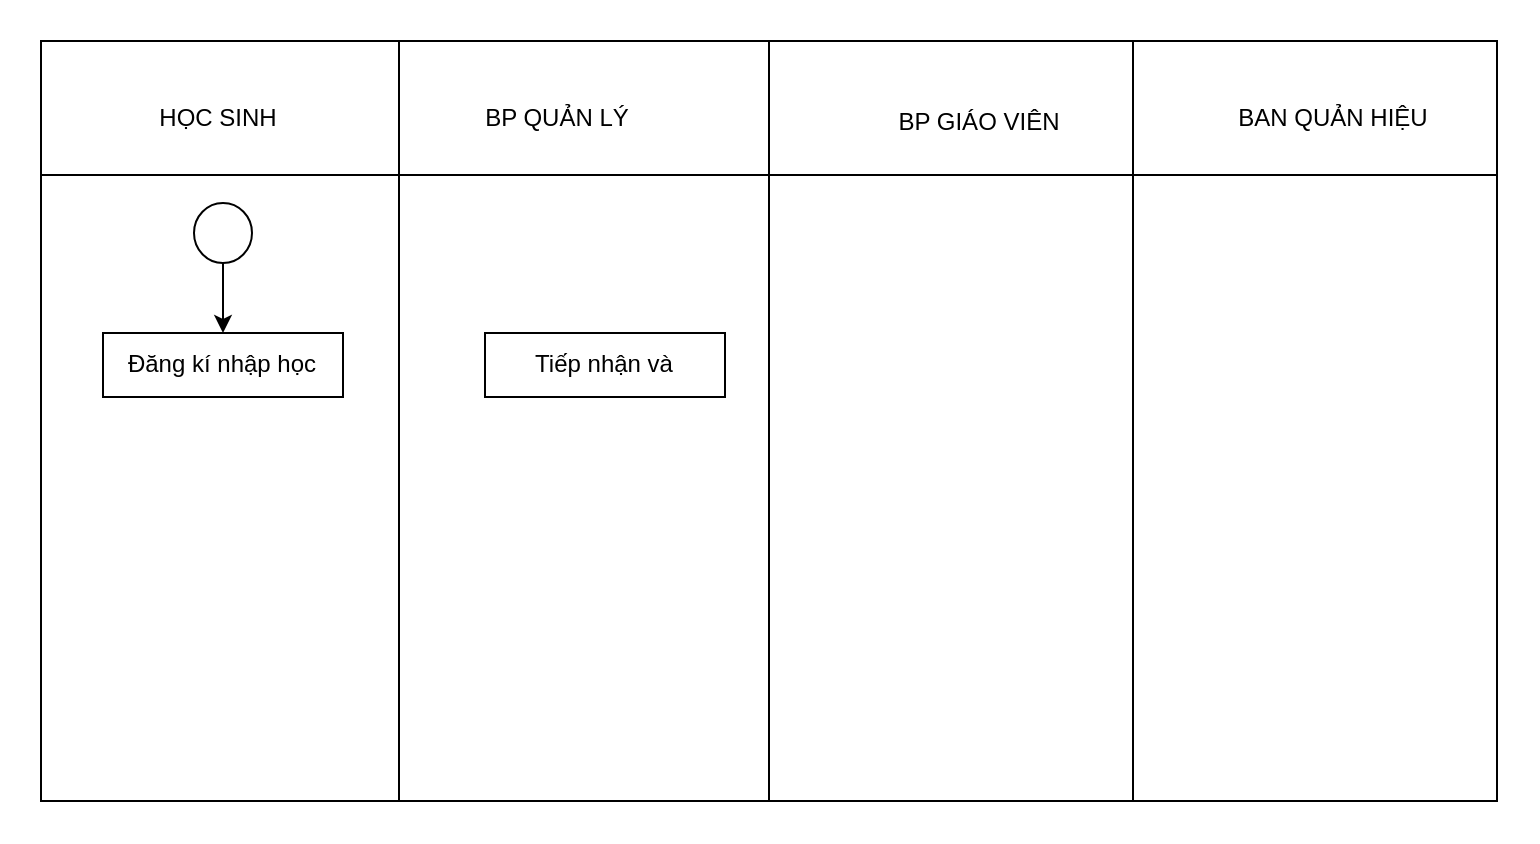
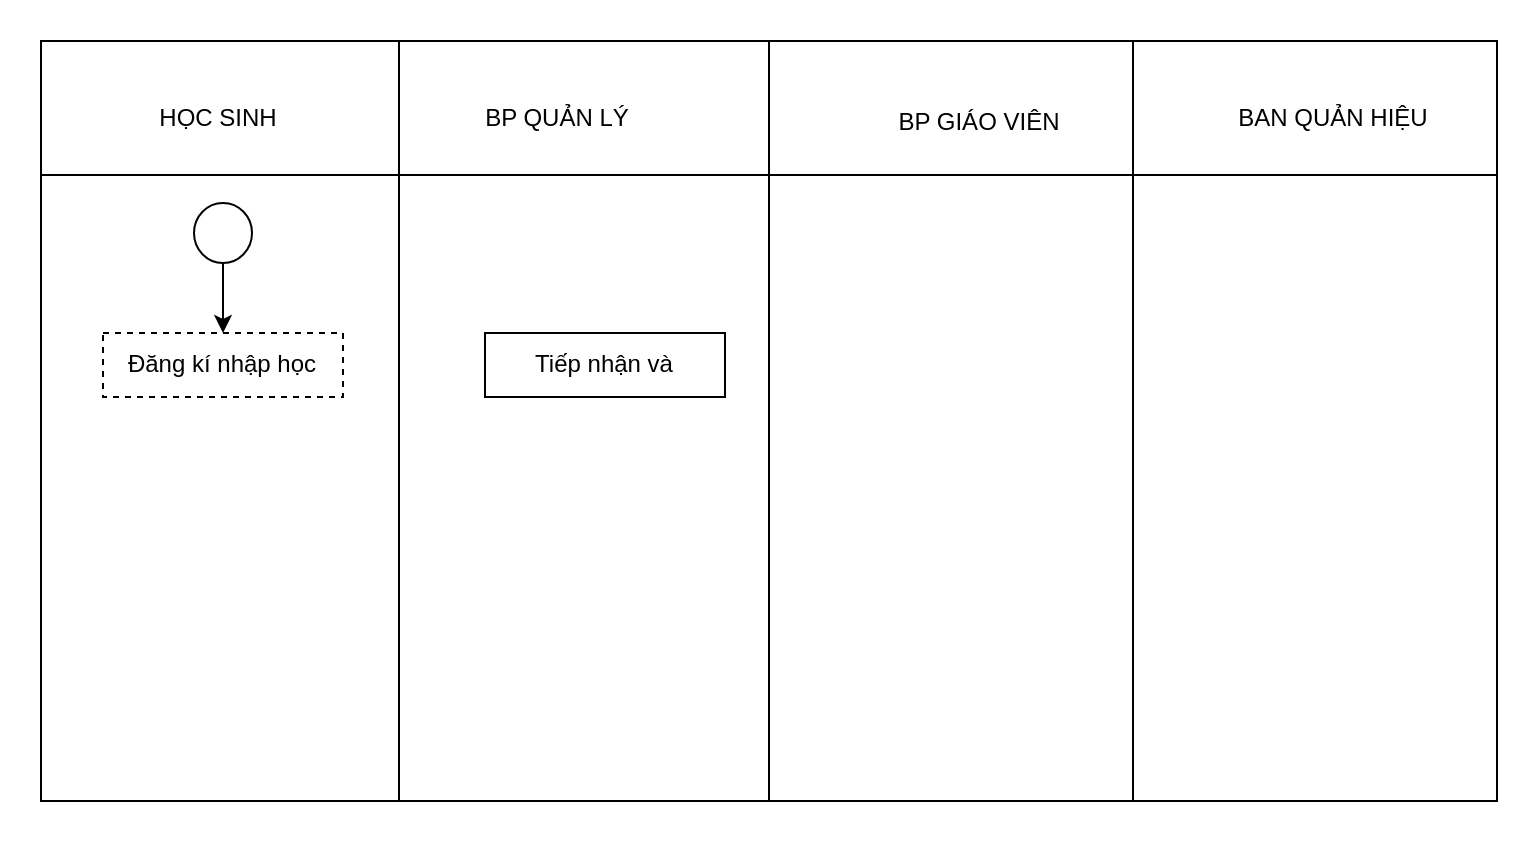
  <mxCell id="0" />
  <mxCell id="1" parent="0" />
  <mxCell id="2" value="" style="shape=internalStorage;whiteSpace=wrap;html=1;backgroundOutline=1;dx=179;dy=67;" vertex="1" parent="1"><mxGeometry x="20" y="20" width="728" height="380" as="geometry" /></mxCell>
  <mxCell id="3" value="HỌC SINH" style="text;html=1;strokeColor=none;fillColor=none;align=center;verticalAlign=middle;whiteSpace=wrap;rounded=0;" vertex="1" parent="1"><mxGeometry x="71" y="49" width="76" height="20" as="geometry" /></mxCell>
  <mxCell id="4" value="BP QUẢN LÝ" style="text;html=1;align=center;verticalAlign=middle;resizable=0;points=[];autosize=1;" vertex="1" parent="1"><mxGeometry x="237" y="50" width="81" height="18" as="geometry" /></mxCell>
  <mxCell id="5" value="" style="endArrow=none;html=1;entryX=0.5;entryY=0;entryDx=0;entryDy=0;exitX=0.5;exitY=1;exitDx=0;exitDy=0;" edge="1" parent="1" source="2" target="2"><mxGeometry width="50" height="50" relative="1" as="geometry"><mxPoint x="220" y="385" as="sourcePoint" /><mxPoint x="270" y="335" as="targetPoint" /></mxGeometry></mxCell>
  <mxCell id="6" value="" style="endArrow=none;html=1;exitX=0.75;exitY=0;exitDx=0;exitDy=0;entryX=0.75;entryY=1;entryDx=0;entryDy=0;" edge="1" parent="1" source="2" target="2"><mxGeometry width="50" height="50" relative="1" as="geometry"><mxPoint x="220" y="385" as="sourcePoint" /><mxPoint x="270" y="335" as="targetPoint" /></mxGeometry></mxCell>
  <mxCell id="7" value="BP GIÁO VIÊN" style="text;html=1;align=center;verticalAlign=middle;resizable=0;points=[];autosize=1;" vertex="1" parent="1"><mxGeometry x="444" y="52" width="90" height="18" as="geometry" /></mxCell>
  <mxCell id="8" value="BAN QUẢN HIỆU" style="text;html=1;align=center;verticalAlign=middle;resizable=0;points=[];autosize=1;" vertex="1" parent="1"><mxGeometry x="615" y="50" width="101" height="18" as="geometry" /></mxCell>
  <mxCell id="9" value="" style="ellipse;whiteSpace=wrap;html=1;" vertex="1" parent="1"><mxGeometry x="96.5" y="101" width="29" height="30" as="geometry" /></mxCell>
  <mxCell id="10" value="" style="endArrow=classic;html=1;exitX=0.5;exitY=1;exitDx=0;exitDy=0;entryX=0.5;entryY=0;entryDx=0;entryDy=0;" edge="1" parent="1" source="9" target="11"><mxGeometry width="50" height="50" relative="1" as="geometry"><mxPoint x="333" y="385" as="sourcePoint" /><mxPoint x="383" y="335" as="targetPoint" /></mxGeometry></mxCell>
- <mxCell id="11" value="Đăng kí nhập học" style="rounded=0;whiteSpace=wrap;html=1;" vertex="1" parent="1"><mxGeometry x="51" y="166" width="120" height="32" as="geometry" /></mxCell>
+ <mxCell id="11" value="Đăng kí nhập học" style="rounded=0;whiteSpace=wrap;html=1;dashed=1;" vertex="1" parent="1"><mxGeometry x="51" y="166" width="120" height="32" as="geometry" /></mxCell>
  <mxCell id="12" value="Tiếp nhận và " style="rounded=0;whiteSpace=wrap;html=1;" vertex="1" parent="1"><mxGeometry x="242" y="166" width="120" height="32" as="geometry" /></mxCell>
